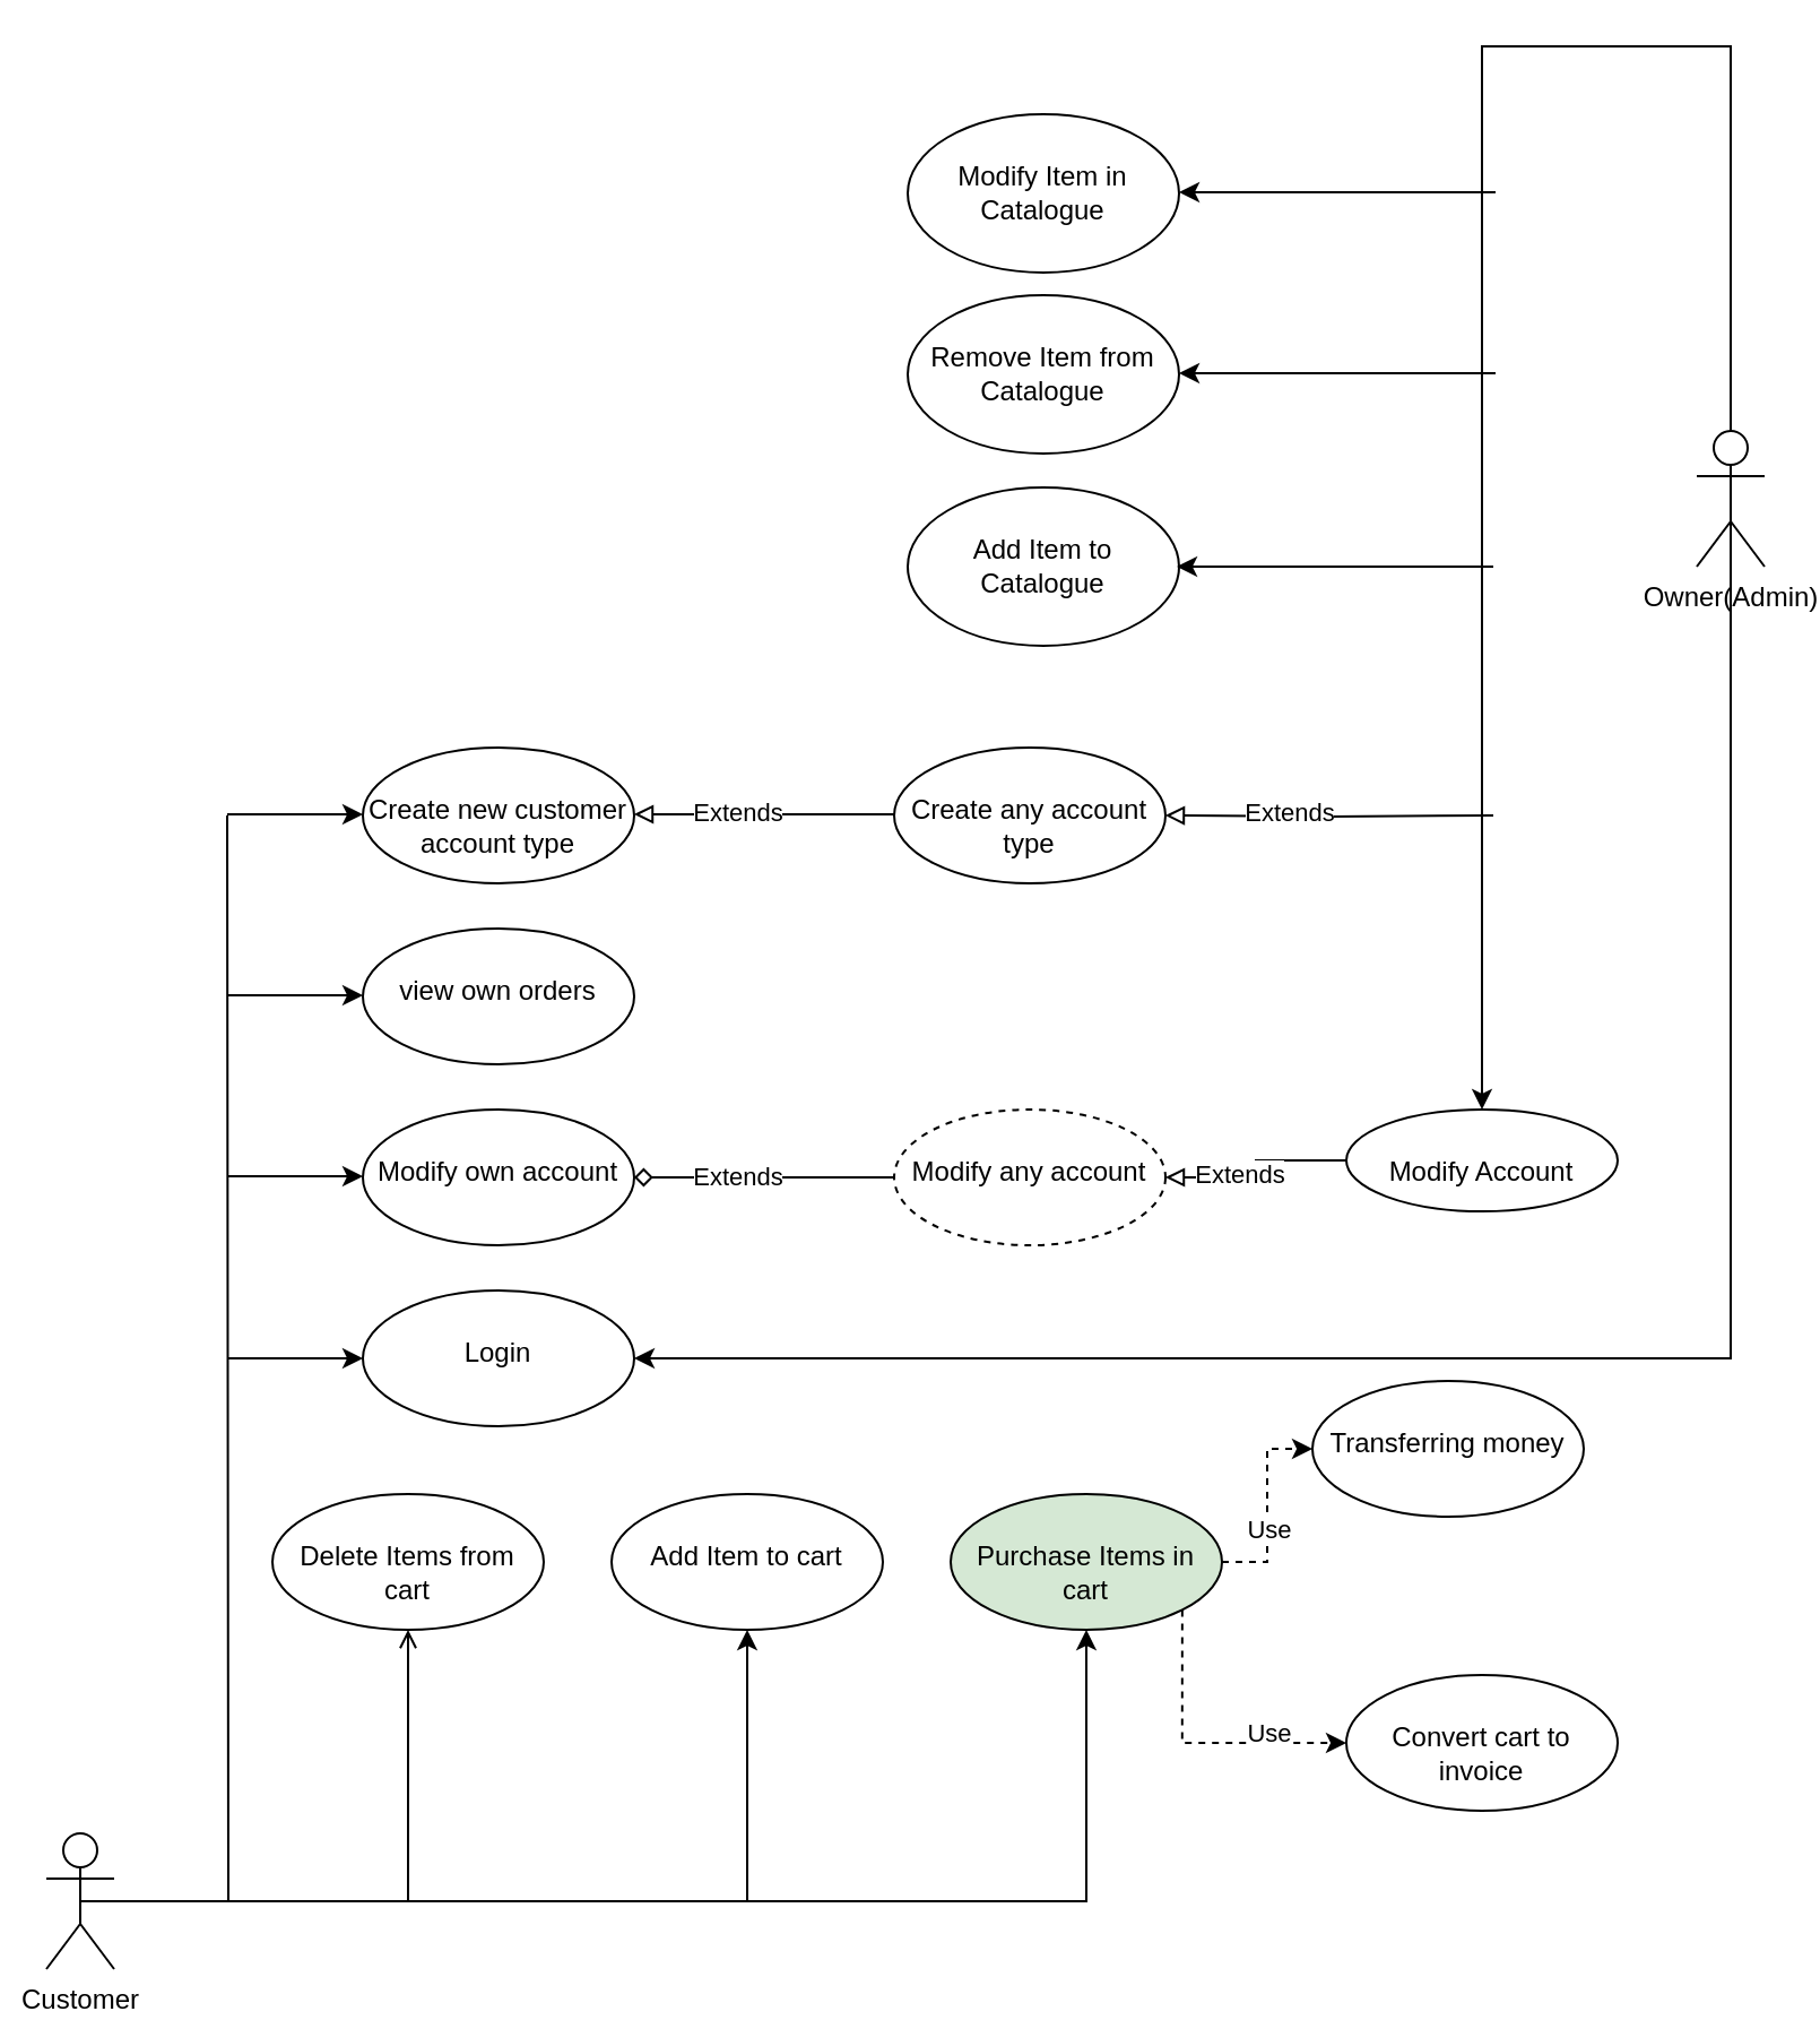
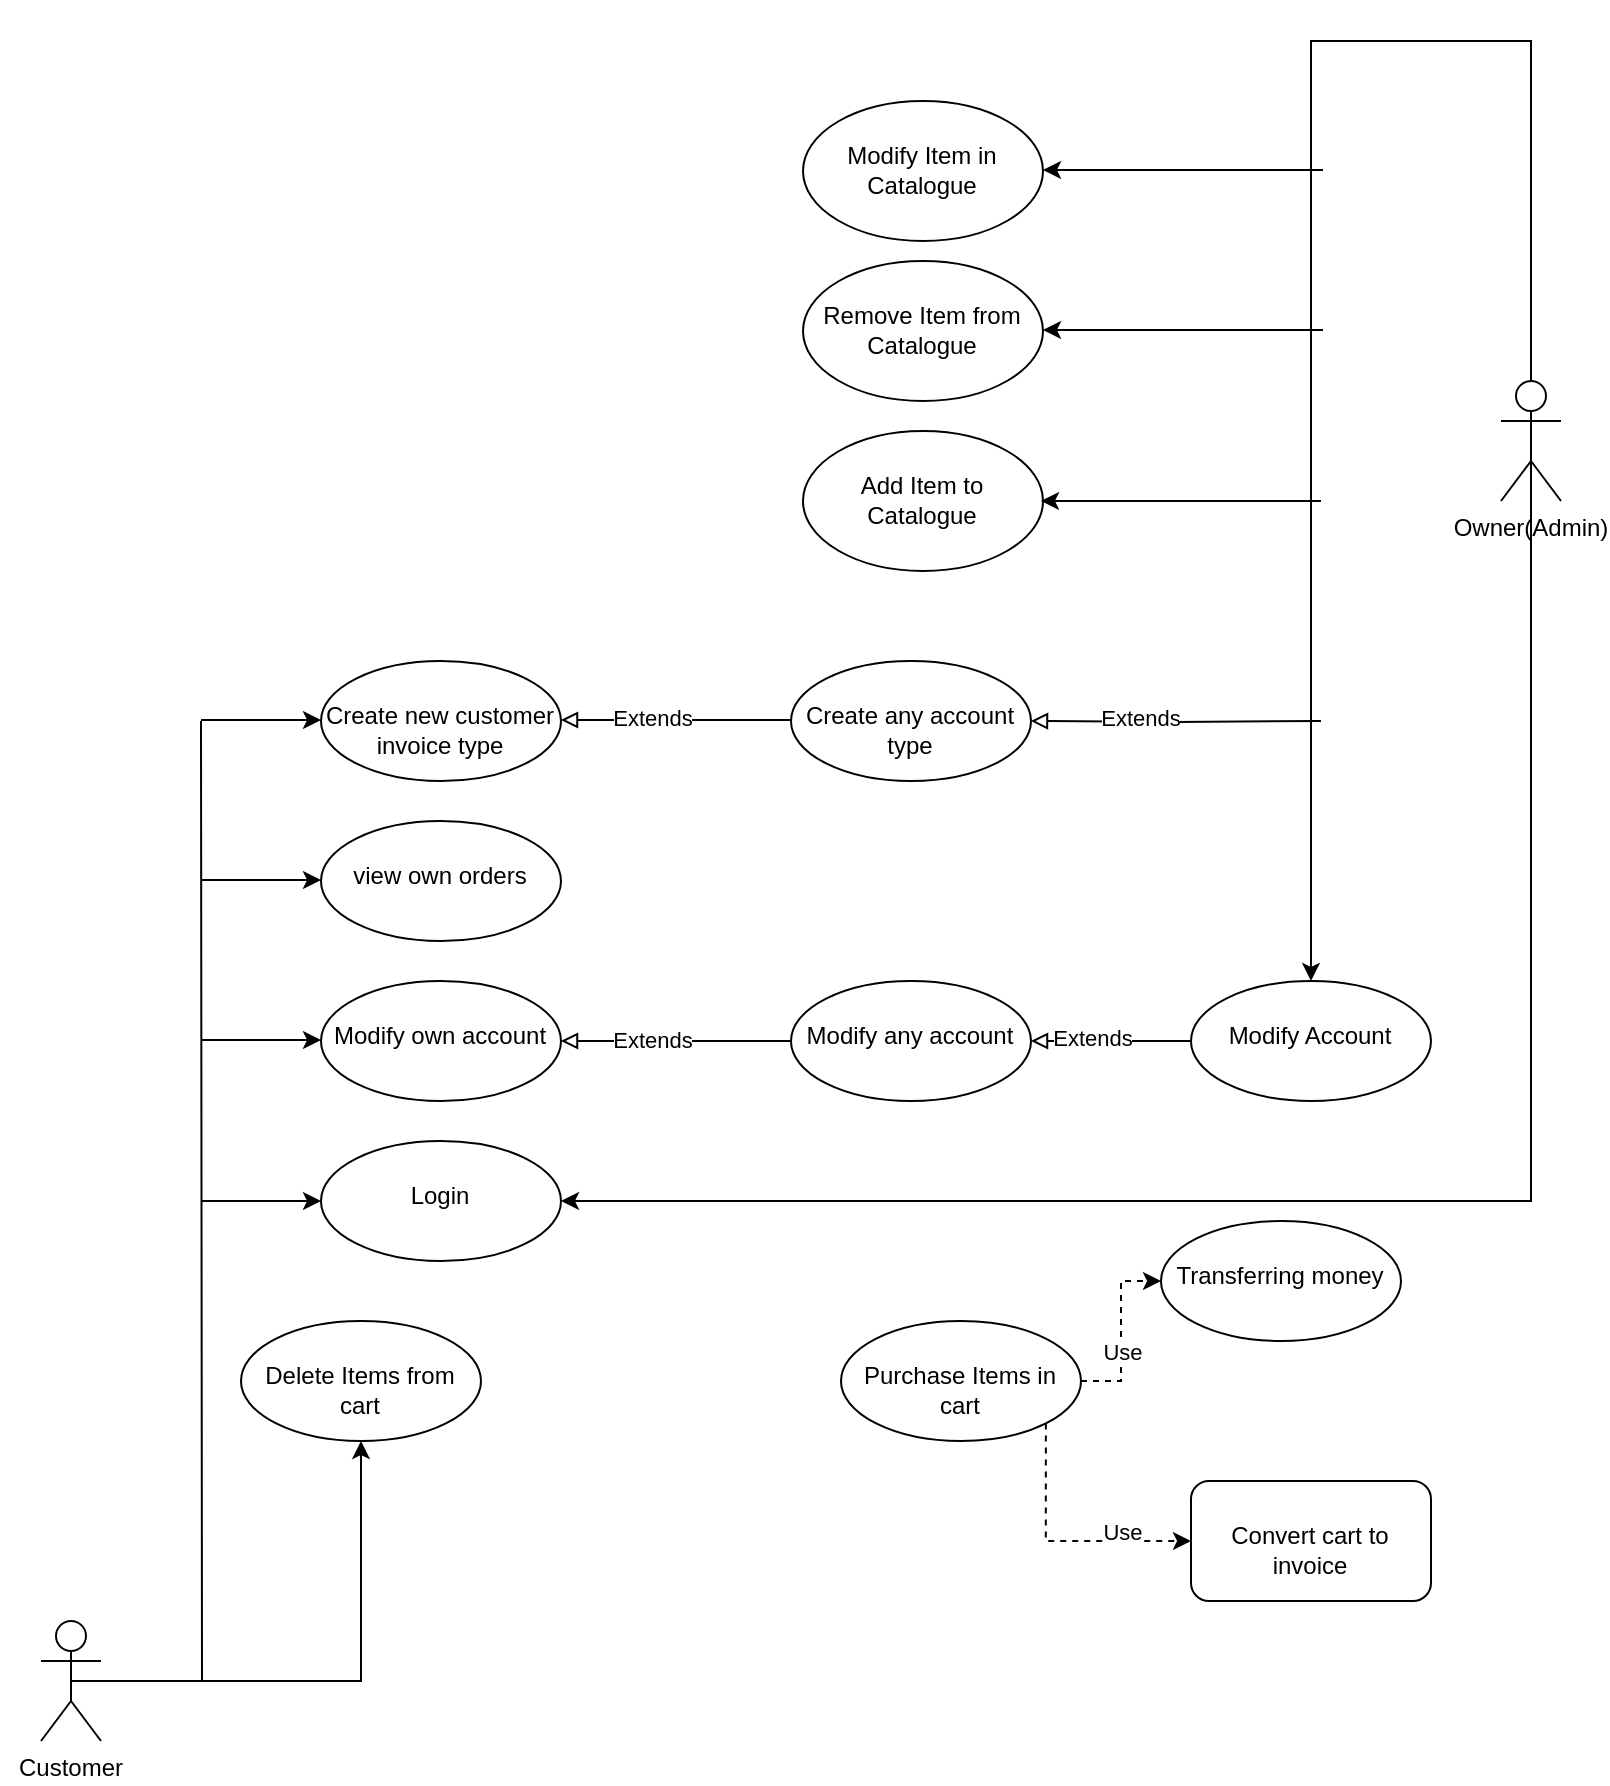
  <mxCell id="0" />
  <mxCell id="1" parent="0" />
- <mxCell id="2" value="" style="edgeStyle=orthogonalEdgeStyle;rounded=0;orthogonalLoop=1;jettySize=auto;html=1;" edge="1" parent="1" source="6" target="7"><mxGeometry relative="1" as="geometry" /></mxCell>
- <mxCell id="3" value="" style="edgeStyle=orthogonalEdgeStyle;rounded=0;orthogonalLoop=1;jettySize=auto;html=1;endArrow=open;" edge="1" parent="1" source="6" target="8"><mxGeometry relative="1" as="geometry" /></mxCell>
- <mxCell id="4" value="" style="edgeStyle=orthogonalEdgeStyle;rounded=0;orthogonalLoop=1;jettySize=auto;html=1;" edge="1" parent="1" source="6" target="13"><mxGeometry relative="1" as="geometry" /></mxCell>
+ <mxCell id="3" value="" style="edgeStyle=orthogonalEdgeStyle;rounded=0;orthogonalLoop=1;jettySize=auto;html=1;" edge="1" parent="1" source="6" target="8"><mxGeometry relative="1" as="geometry" /></mxCell>
  <mxCell id="5" style="edgeStyle=orthogonalEdgeStyle;rounded=0;orthogonalLoop=1;jettySize=auto;html=1;exitX=0.5;exitY=0.5;exitDx=0;exitDy=0;exitPerimeter=0;endArrow=none;endFill=0;" edge="1" parent="1" source="6"><mxGeometry relative="1" as="geometry"><mxPoint x="100" y="360" as="targetPoint" /></mxGeometry></mxCell>
  <mxCell id="6" value="Customer" style="shape=umlActor;verticalLabelPosition=bottom;verticalAlign=top;html=1;" vertex="1" parent="1"><mxGeometry x="20" y="810" width="30" height="60" as="geometry" /></mxCell>
- <mxCell id="7" value="&lt;br&gt;Add Item to cart" style="ellipse;whiteSpace=wrap;html=1;verticalAlign=top;" vertex="1" parent="1"><mxGeometry x="270" y="660" width="120" height="60" as="geometry" /></mxCell>
  <mxCell id="8" value="&lt;br&gt;Delete Items from cart" style="ellipse;whiteSpace=wrap;html=1;verticalAlign=top;" vertex="1" parent="1"><mxGeometry x="120" y="660" width="120" height="60" as="geometry" /></mxCell>
  <mxCell id="9" value="" style="edgeStyle=orthogonalEdgeStyle;rounded=0;orthogonalLoop=1;jettySize=auto;html=1;dashed=1;" edge="1" parent="1" source="13" target="14"><mxGeometry relative="1" as="geometry" /></mxCell>
  <mxCell id="10" value="Use" style="edgeLabel;html=1;align=center;verticalAlign=middle;resizable=0;points=[];" vertex="1" connectable="0" parent="9"><mxGeometry x="-0.213" relative="1" as="geometry"><mxPoint as="offset" /></mxGeometry></mxCell>
  <mxCell id="11" value="" style="edgeStyle=orthogonalEdgeStyle;rounded=0;orthogonalLoop=1;jettySize=auto;html=1;dashed=1;exitX=1;exitY=1;exitDx=0;exitDy=0;" edge="1" parent="1" source="13" target="15"><mxGeometry relative="1" as="geometry"><Array as="points"><mxPoint x="522" y="770" /></Array></mxGeometry></mxCell>
  <mxCell id="12" value="Use" style="edgeLabel;html=1;align=center;verticalAlign=middle;resizable=0;points=[];" vertex="1" connectable="0" parent="11"><mxGeometry x="-0.275" y="-2" relative="1" as="geometry"><mxPoint x="40" y="6" as="offset" /></mxGeometry></mxCell>
- <mxCell id="13" value="&lt;br&gt;Purchase Items in cart" style="ellipse;whiteSpace=wrap;html=1;verticalAlign=top;fillColor=#d5e8d4;" vertex="1" parent="1"><mxGeometry x="420" y="660" width="120" height="60" as="geometry" /></mxCell>
+ <mxCell id="13" value="&lt;br&gt;Purchase Items in cart" style="ellipse;whiteSpace=wrap;html=1;verticalAlign=top;" vertex="1" parent="1"><mxGeometry x="420" y="660" width="120" height="60" as="geometry" /></mxCell>
  <mxCell id="14" value="&lt;br&gt;Transferring money" style="ellipse;whiteSpace=wrap;html=1;verticalAlign=top;" vertex="1" parent="1"><mxGeometry x="580" y="610" width="120" height="60" as="geometry" /></mxCell>
- <mxCell id="15" value="&lt;br&gt;Convert cart to invoice" style="ellipse;whiteSpace=wrap;html=1;verticalAlign=top;" vertex="1" parent="1"><mxGeometry x="595" y="740" width="120" height="60" as="geometry" /></mxCell>
+ <mxCell id="15" value="&lt;br&gt;Convert cart to invoice" style="whiteSpace=wrap;html=1;verticalAlign=top;rounded=1;" vertex="1" parent="1"><mxGeometry x="595" y="740" width="120" height="60" as="geometry" /></mxCell>
  <mxCell id="16" value="&lt;br&gt;Login" style="ellipse;whiteSpace=wrap;html=1;verticalAlign=top;" vertex="1" parent="1"><mxGeometry x="160" y="570" width="120" height="60" as="geometry" /></mxCell>
  <mxCell id="17" value="&lt;br&gt;Modify own account" style="ellipse;whiteSpace=wrap;html=1;verticalAlign=top;" vertex="1" parent="1"><mxGeometry x="160" y="490" width="120" height="60" as="geometry" /></mxCell>
  <mxCell id="18" value="" style="endArrow=classic;html=1;rounded=0;entryX=0;entryY=0.5;entryDx=0;entryDy=0;" edge="1" parent="1" target="16"><mxGeometry width="50" height="50" relative="1" as="geometry"><mxPoint x="100" y="600" as="sourcePoint" /><mxPoint x="450" y="580" as="targetPoint" /></mxGeometry></mxCell>
  <mxCell id="19" value="" style="endArrow=classic;html=1;rounded=0;entryX=0;entryY=0.5;entryDx=0;entryDy=0;" edge="1" parent="1"><mxGeometry width="50" height="50" relative="1" as="geometry"><mxPoint x="100" y="519.5" as="sourcePoint" /><mxPoint x="160" y="519.5" as="targetPoint" /></mxGeometry></mxCell>
  <mxCell id="20" value="&lt;br&gt;view own orders" style="ellipse;whiteSpace=wrap;html=1;verticalAlign=top;" vertex="1" parent="1"><mxGeometry x="160" y="410" width="120" height="60" as="geometry" /></mxCell>
  <mxCell id="21" value="" style="endArrow=classic;html=1;rounded=0;entryX=0;entryY=0.5;entryDx=0;entryDy=0;" edge="1" parent="1"><mxGeometry width="50" height="50" relative="1" as="geometry"><mxPoint x="100" y="439.5" as="sourcePoint" /><mxPoint x="160" y="439.5" as="targetPoint" /></mxGeometry></mxCell>
  <mxCell id="22" value="" style="edgeStyle=orthogonalEdgeStyle;rounded=0;orthogonalLoop=1;jettySize=auto;html=1;" edge="1" parent="1" source="24" target="27"><mxGeometry relative="1" as="geometry"><Array as="points"><mxPoint x="765" y="20" /><mxPoint x="655" y="20" /></Array></mxGeometry></mxCell>
  <mxCell id="23" style="edgeStyle=orthogonalEdgeStyle;rounded=0;orthogonalLoop=1;jettySize=auto;html=1;exitX=0.5;exitY=0.5;exitDx=0;exitDy=0;exitPerimeter=0;entryX=1;entryY=0.5;entryDx=0;entryDy=0;endArrow=classic;endFill=1;strokeColor=#000000;" edge="1" parent="1" source="24" target="16"><mxGeometry relative="1" as="geometry"><Array as="points"><mxPoint x="765" y="600" /></Array></mxGeometry></mxCell>
  <mxCell id="24" value="Owner(Admin)" style="shape=umlActor;verticalLabelPosition=bottom;verticalAlign=top;html=1;outlineConnect=0;" vertex="1" parent="1"><mxGeometry x="750" y="190" width="30" height="60" as="geometry" /></mxCell>
  <mxCell id="25" value="" style="edgeStyle=orthogonalEdgeStyle;rounded=0;orthogonalLoop=1;jettySize=auto;html=1;endArrow=block;endFill=0;" edge="1" parent="1" source="27" target="30"><mxGeometry relative="1" as="geometry" /></mxCell>
  <mxCell id="26" value="Extends" style="edgeLabel;html=1;align=center;verticalAlign=middle;resizable=0;points=[];" vertex="1" connectable="0" parent="25"><mxGeometry x="0.25" y="-2" relative="1" as="geometry"><mxPoint as="offset" /></mxGeometry></mxCell>
- <mxCell id="27" value="&lt;br&gt;Modify Account" style="ellipse;whiteSpace=wrap;html=1;verticalAlign=top;" vertex="1" parent="1"><mxGeometry x="595" y="490" width="120" height="45" as="geometry" /></mxCell>
- <mxCell id="28" style="edgeStyle=orthogonalEdgeStyle;rounded=0;orthogonalLoop=1;jettySize=auto;html=1;exitX=0;exitY=0.5;exitDx=0;exitDy=0;entryX=1;entryY=0.5;entryDx=0;entryDy=0;endArrow=diamond;endFill=0;" edge="1" parent="1" source="30" target="17"><mxGeometry relative="1" as="geometry" /></mxCell>
+ <mxCell id="27" value="&lt;br&gt;Modify Account" style="ellipse;whiteSpace=wrap;html=1;verticalAlign=top;" vertex="1" parent="1"><mxGeometry x="595" y="490" width="120" height="60" as="geometry" /></mxCell>
+ <mxCell id="28" style="edgeStyle=orthogonalEdgeStyle;rounded=0;orthogonalLoop=1;jettySize=auto;html=1;exitX=0;exitY=0.5;exitDx=0;exitDy=0;entryX=1;entryY=0.5;entryDx=0;entryDy=0;endArrow=block;endFill=0;" edge="1" parent="1" source="30" target="17"><mxGeometry relative="1" as="geometry" /></mxCell>
  <mxCell id="29" value="Extends" style="edgeLabel;html=1;align=center;verticalAlign=middle;resizable=0;points=[];" vertex="1" connectable="0" parent="28"><mxGeometry x="0.217" y="-1" relative="1" as="geometry"><mxPoint as="offset" /></mxGeometry></mxCell>
- <mxCell id="30" value="&lt;br&gt;Modify any account" style="ellipse;whiteSpace=wrap;html=1;verticalAlign=top;dashed=1;" vertex="1" parent="1"><mxGeometry x="395" y="490" width="120" height="60" as="geometry" /></mxCell>
- <mxCell id="31" value="&lt;br&gt;Create new customer account type" style="ellipse;whiteSpace=wrap;html=1;verticalAlign=top;" vertex="1" parent="1"><mxGeometry x="160" y="330" width="120" height="60" as="geometry" /></mxCell>
+ <mxCell id="30" value="&lt;br&gt;Modify any account" style="ellipse;whiteSpace=wrap;html=1;verticalAlign=top;" vertex="1" parent="1"><mxGeometry x="395" y="490" width="120" height="60" as="geometry" /></mxCell>
+ <mxCell id="31" value="&lt;br&gt;Create new customer invoice type" style="ellipse;whiteSpace=wrap;html=1;verticalAlign=top;" vertex="1" parent="1"><mxGeometry x="160" y="330" width="120" height="60" as="geometry" /></mxCell>
  <mxCell id="32" value="" style="endArrow=classic;html=1;rounded=0;entryX=0;entryY=0.5;entryDx=0;entryDy=0;" edge="1" parent="1"><mxGeometry width="50" height="50" relative="1" as="geometry"><mxPoint x="100" y="359.5" as="sourcePoint" /><mxPoint x="160" y="359.5" as="targetPoint" /></mxGeometry></mxCell>
  <mxCell id="33" value="&lt;br&gt;Create any account type" style="ellipse;whiteSpace=wrap;html=1;verticalAlign=top;" vertex="1" parent="1"><mxGeometry x="395" y="330" width="120" height="60" as="geometry" /></mxCell>
  <mxCell id="34" style="edgeStyle=orthogonalEdgeStyle;rounded=0;orthogonalLoop=1;jettySize=auto;html=1;exitX=0;exitY=0.5;exitDx=0;exitDy=0;entryX=1;entryY=0.5;entryDx=0;entryDy=0;endArrow=block;endFill=0;" edge="1" parent="1"><mxGeometry relative="1" as="geometry"><mxPoint x="395" y="359.5" as="sourcePoint" /><mxPoint x="280" y="359.5" as="targetPoint" /></mxGeometry></mxCell>
  <mxCell id="35" value="Extends" style="edgeLabel;html=1;align=center;verticalAlign=middle;resizable=0;points=[];" vertex="1" connectable="0" parent="34"><mxGeometry x="0.217" y="-1" relative="1" as="geometry"><mxPoint as="offset" /></mxGeometry></mxCell>
  <mxCell id="36" value="" style="edgeStyle=orthogonalEdgeStyle;rounded=0;orthogonalLoop=1;jettySize=auto;html=1;endArrow=block;endFill=0;entryX=1;entryY=0.5;entryDx=0;entryDy=0;" edge="1" parent="1" target="33"><mxGeometry relative="1" as="geometry"><mxPoint x="660" y="360" as="sourcePoint" /><mxPoint x="570" y="359.5" as="targetPoint" /></mxGeometry></mxCell>
  <mxCell id="37" value="Extends" style="edgeLabel;html=1;align=center;verticalAlign=middle;resizable=0;points=[];" vertex="1" connectable="0" parent="36"><mxGeometry x="0.25" y="-2" relative="1" as="geometry"><mxPoint as="offset" /></mxGeometry></mxCell>
  <mxCell id="38" value="&lt;br&gt;Add Item to Catalogue" style="ellipse;whiteSpace=wrap;html=1;verticalAlign=top;" vertex="1" parent="1"><mxGeometry x="401" y="215" width="120" height="70" as="geometry" /></mxCell>
  <mxCell id="39" value="" style="endArrow=classic;html=1;rounded=0;strokeColor=#000000;" edge="1" parent="1"><mxGeometry width="50" height="50" relative="1" as="geometry"><mxPoint x="660" as="sourcePoint" y="250" /><mxPoint x="520" as="targetPoint" y="250" /></mxGeometry></mxCell>
  <mxCell id="40" value="&lt;br&gt;Remove Item from Catalogue" style="ellipse;whiteSpace=wrap;html=1;verticalAlign=top;" vertex="1" parent="1"><mxGeometry x="401" y="130" width="120" height="70" as="geometry" /></mxCell>
  <mxCell id="41" value="&lt;br&gt;Modify Item in Catalogue" style="ellipse;whiteSpace=wrap;html=1;verticalAlign=top;" vertex="1" parent="1"><mxGeometry x="401" y="50" width="120" height="70" as="geometry" /></mxCell>
  <mxCell id="42" value="" style="endArrow=classic;html=1;rounded=0;strokeColor=#000000;" edge="1" parent="1"><mxGeometry width="50" height="50" relative="1" as="geometry"><mxPoint x="661" y="164.5" as="sourcePoint" /><mxPoint x="521" y="164.5" as="targetPoint" /></mxGeometry></mxCell>
  <mxCell id="43" value="" style="endArrow=classic;html=1;rounded=0;strokeColor=#000000;" edge="1" parent="1"><mxGeometry width="50" height="50" relative="1" as="geometry"><mxPoint x="661" y="84.5" as="sourcePoint" /><mxPoint x="521" y="84.5" as="targetPoint" /></mxGeometry></mxCell>
